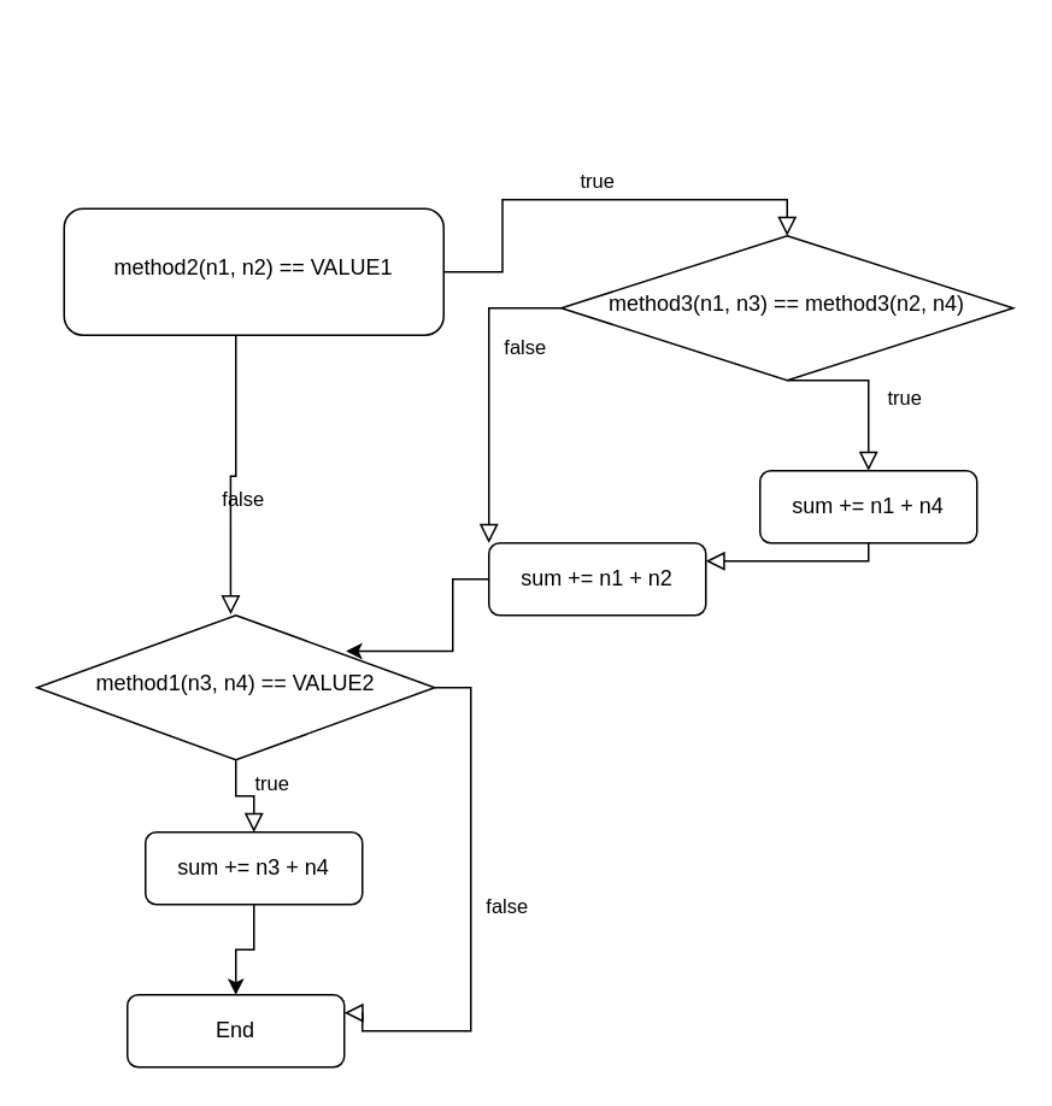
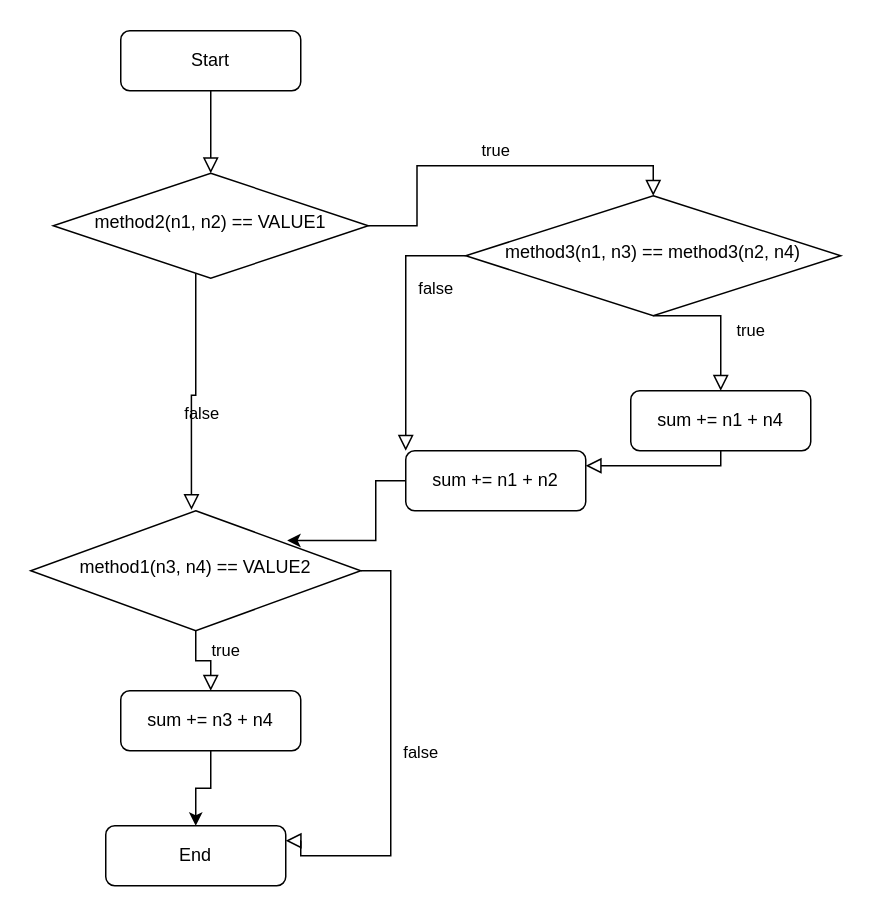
  <mxCell id="0" />
  <mxCell id="1" parent="0" />
+ <mxCell id="2" value="" style="rounded=0;html=1;jettySize=auto;orthogonalLoop=1;fontSize=11;endArrow=block;endFill=0;endSize=8;strokeWidth=1;shadow=0;labelBackgroundColor=none;edgeStyle=orthogonalEdgeStyle;" edge="1" parent="1" source="3" target="6"><mxGeometry relative="1" as="geometry" /></mxCell>
+ <mxCell id="3" value="Start" style="rounded=1;whiteSpace=wrap;html=1;fontSize=12;glass=0;strokeWidth=1;shadow=0;" vertex="1" parent="1"><mxGeometry x="80" y="20" width="120" height="40" as="geometry" /></mxCell>
  <mxCell id="4" value="false" style="rounded=0;html=1;jettySize=auto;orthogonalLoop=1;fontSize=11;endArrow=block;endFill=0;endSize=8;strokeWidth=1;shadow=0;labelBackgroundColor=none;edgeStyle=orthogonalEdgeStyle;entryX=0.487;entryY=-0.007;entryDx=0;entryDy=0;entryPerimeter=0;" edge="1" parent="1" source="6" target="9"><mxGeometry x="0.196" y="7" relative="1" as="geometry"><mxPoint as="offset" /><mxPoint x="140" y="230" as="targetPoint" /><Array as="points"><mxPoint x="130" y="263" /><mxPoint x="127" y="263" /></Array></mxGeometry></mxCell>
  <mxCell id="5" value="true" style="edgeStyle=orthogonalEdgeStyle;rounded=0;html=1;jettySize=auto;orthogonalLoop=1;fontSize=11;endArrow=block;endFill=0;endSize=8;strokeWidth=1;shadow=0;labelBackgroundColor=none;entryX=0.5;entryY=0;entryDx=0;entryDy=0;" edge="1" parent="1" source="6" target="13"><mxGeometry y="10" relative="1" as="geometry"><mxPoint as="offset" /><mxPoint x="330" y="150" as="targetPoint" /></mxGeometry></mxCell>
- <mxCell id="6" value="method2(n1, n2) == VALUE1" style="whiteSpace=wrap;html=1;shadow=0;fontFamily=Helvetica;fontSize=12;align=center;strokeWidth=1;spacing=6;spacingTop=-4;rounded=1;" vertex="1" parent="1"><mxGeometry x="35" y="115" width="210" height="70" as="geometry" /></mxCell>
+ <mxCell id="6" value="method2(n1, n2) == VALUE1" style="rhombus;whiteSpace=wrap;html=1;shadow=0;fontFamily=Helvetica;fontSize=12;align=center;strokeWidth=1;spacing=6;spacingTop=-4;" vertex="1" parent="1"><mxGeometry x="35" y="115" width="210" height="70" as="geometry" /></mxCell>
  <mxCell id="7" value="true" style="rounded=0;html=1;jettySize=auto;orthogonalLoop=1;fontSize=11;endArrow=block;endFill=0;endSize=8;strokeWidth=1;shadow=0;labelBackgroundColor=none;edgeStyle=orthogonalEdgeStyle;entryX=0.5;entryY=0;entryDx=0;entryDy=0;" edge="1" parent="1" source="9" target="12"><mxGeometry x="-0.5" y="20" relative="1" as="geometry"><mxPoint as="offset" /></mxGeometry></mxCell>
  <mxCell id="8" value="false" style="edgeStyle=orthogonalEdgeStyle;rounded=0;html=1;jettySize=auto;orthogonalLoop=1;fontSize=11;endArrow=block;endFill=0;endSize=8;strokeWidth=1;shadow=0;labelBackgroundColor=none;entryX=1;entryY=0.25;entryDx=0;entryDy=0;" edge="1" parent="1" source="9" target="10"><mxGeometry x="-0.03" y="20" relative="1" as="geometry"><mxPoint as="offset" /><mxPoint x="330" y="720" as="targetPoint" /><Array as="points"><mxPoint x="260" y="380" /><mxPoint x="260" y="570" /><mxPoint x="200" y="570" /></Array></mxGeometry></mxCell>
  <mxCell id="9" value="method1(n3, n4) == VALUE2" style="rhombus;whiteSpace=wrap;html=1;shadow=0;fontFamily=Helvetica;fontSize=12;align=center;strokeWidth=1;spacing=6;spacingTop=-4;" vertex="1" parent="1"><mxGeometry x="20" y="340" width="220" height="80" as="geometry" /></mxCell>
  <mxCell id="10" value="End" style="rounded=1;whiteSpace=wrap;html=1;fontSize=12;glass=0;strokeWidth=1;shadow=0;" vertex="1" parent="1"><mxGeometry x="70" y="550" width="120" height="40" as="geometry" /></mxCell>
  <mxCell id="11" style="edgeStyle=orthogonalEdgeStyle;rounded=0;orthogonalLoop=1;jettySize=auto;html=1;entryX=0.5;entryY=0;entryDx=0;entryDy=0;" edge="1" parent="1" source="12" target="10"><mxGeometry relative="1" as="geometry" /></mxCell>
  <mxCell id="12" value="sum += n3 + n4" style="rounded=1;whiteSpace=wrap;html=1;fontSize=12;glass=0;strokeWidth=1;shadow=0;" vertex="1" parent="1"><mxGeometry x="80" y="460" width="120" height="40" as="geometry" /></mxCell>
  <mxCell id="13" value="method3(n1, n3) == method3(n2, n4)" style="rhombus;whiteSpace=wrap;html=1;shadow=0;fontFamily=Helvetica;fontSize=12;align=center;strokeWidth=1;spacing=6;spacingTop=-4;" vertex="1" parent="1"><mxGeometry x="310" y="130" width="250" height="80" as="geometry" /></mxCell>
  <mxCell id="14" value="true" style="rounded=0;html=1;jettySize=auto;orthogonalLoop=1;fontSize=11;endArrow=block;endFill=0;endSize=8;strokeWidth=1;shadow=0;labelBackgroundColor=none;edgeStyle=orthogonalEdgeStyle;entryX=0.5;entryY=0;entryDx=0;entryDy=0;exitX=0.5;exitY=1;exitDx=0;exitDy=0;" edge="1" parent="1" source="13" target="15"><mxGeometry x="0.158" y="20" relative="1" as="geometry"><mxPoint as="offset" /><mxPoint x="150" y="200" as="sourcePoint" /><mxPoint x="150" y="290" as="targetPoint" /><Array as="points"><mxPoint x="480" y="210" /></Array></mxGeometry></mxCell>
  <mxCell id="15" value="sum += n1 + n4" style="rounded=1;whiteSpace=wrap;html=1;fontSize=12;glass=0;strokeWidth=1;shadow=0;" vertex="1" parent="1"><mxGeometry x="420" y="260" width="120" height="40" as="geometry" /></mxCell>
  <mxCell id="16" value="false" style="rounded=0;html=1;jettySize=auto;orthogonalLoop=1;fontSize=11;endArrow=block;endFill=0;endSize=8;strokeWidth=1;shadow=0;labelBackgroundColor=none;edgeStyle=orthogonalEdgeStyle;entryX=0;entryY=0;entryDx=0;entryDy=0;exitX=0;exitY=0.5;exitDx=0;exitDy=0;" edge="1" parent="1" source="13" target="18"><mxGeometry x="-0.27" y="20" relative="1" as="geometry"><mxPoint as="offset" /><mxPoint x="340" y="310" as="sourcePoint" /><mxPoint x="340" y="365" as="targetPoint" /><Array as="points" /></mxGeometry></mxCell>
  <mxCell id="17" value="" style="rounded=0;html=1;jettySize=auto;orthogonalLoop=1;fontSize=11;endArrow=block;endFill=0;endSize=8;strokeWidth=1;shadow=0;labelBackgroundColor=none;edgeStyle=orthogonalEdgeStyle;entryX=1;entryY=0.25;entryDx=0;entryDy=0;exitX=0.5;exitY=1;exitDx=0;exitDy=0;" edge="1" parent="1" source="15" target="18"><mxGeometry x="-0.891" y="20" relative="1" as="geometry"><mxPoint as="offset" /><mxPoint x="290" y="270" as="sourcePoint" /><mxPoint x="192" y="487" as="targetPoint" /><Array as="points"><mxPoint x="480" y="310" /></Array></mxGeometry></mxCell>
  <mxCell id="18" value="sum += n1 + n2" style="rounded=1;whiteSpace=wrap;html=1;fontSize=12;glass=0;strokeWidth=1;shadow=0;" vertex="1" parent="1"><mxGeometry x="270" y="300" width="120" height="40" as="geometry" /></mxCell>
  <mxCell id="19" style="edgeStyle=orthogonalEdgeStyle;rounded=0;orthogonalLoop=1;jettySize=auto;html=1;entryX=0.777;entryY=0.248;entryDx=0;entryDy=0;exitX=0;exitY=0.5;exitDx=0;exitDy=0;entryPerimeter=0;" edge="1" parent="1" source="18" target="9"><mxGeometry relative="1" as="geometry"><mxPoint x="150" y="510" as="sourcePoint" /><mxPoint x="150" y="560" as="targetPoint" /></mxGeometry></mxCell>
